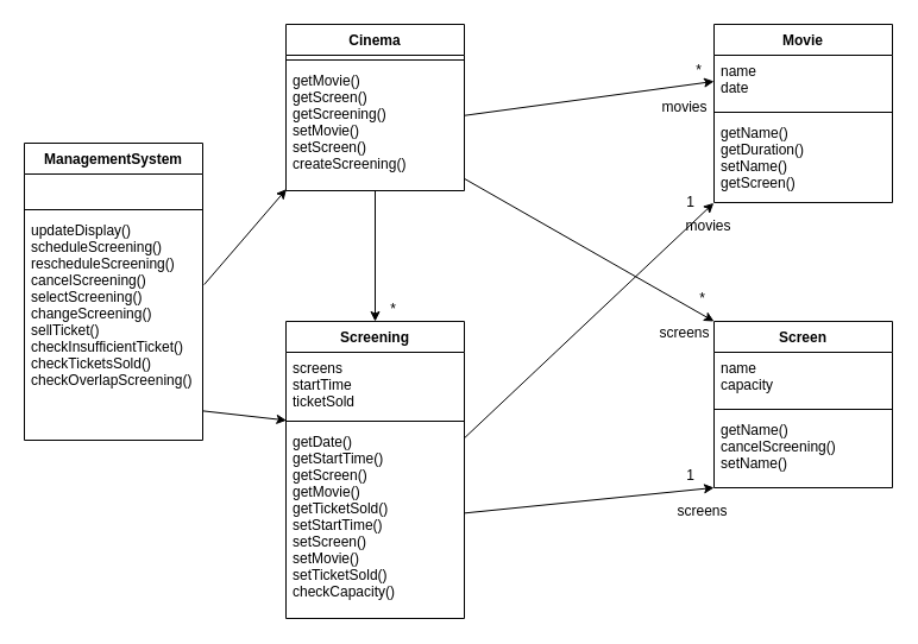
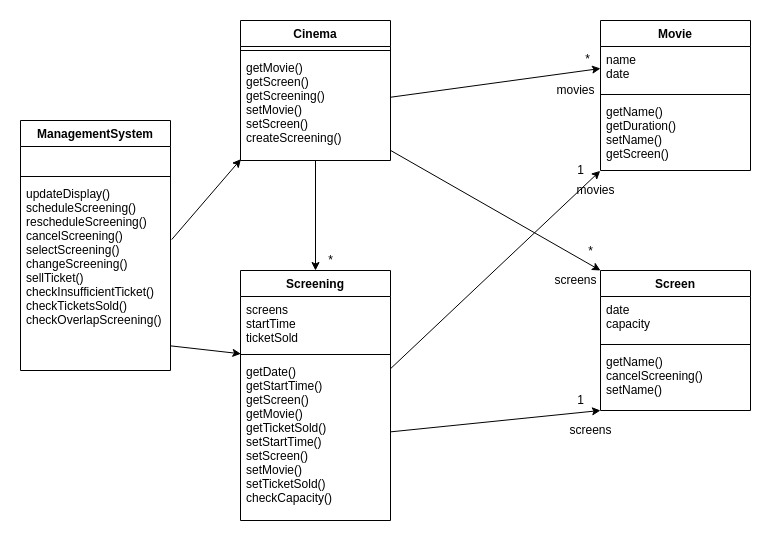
  <mxCell id="0" />
  <mxCell id="1" parent="0" />
  <mxCell id="2" value="ManagementSystem" style="swimlane;fontStyle=1;align=center;verticalAlign=top;childLayout=stackLayout;horizontal=1;startSize=26;horizontalStack=0;resizeParent=1;resizeParentMax=0;resizeLast=0;collapsible=1;marginBottom=0;" parent="1" vertex="1"><mxGeometry x="20" y="120" width="150" height="250" as="geometry" /></mxCell>
  <mxCell id="3" value="  " style="text;strokeColor=none;fillColor=none;align=left;verticalAlign=top;spacingLeft=4;spacingRight=4;overflow=hidden;rotatable=0;points=[[0,0.5],[1,0.5]];portConstraint=eastwest;" parent="2" vertex="1"><mxGeometry y="26" width="150" height="26" as="geometry" /></mxCell>
  <mxCell id="4" value="" style="line;strokeWidth=1;fillColor=none;align=left;verticalAlign=middle;spacingTop=-1;spacingLeft=3;spacingRight=3;rotatable=0;labelPosition=right;points=[];portConstraint=eastwest;" parent="2" vertex="1"><mxGeometry y="52" width="150" height="8" as="geometry" /></mxCell>
  <mxCell id="5" value="updateDisplay()&#10;scheduleScreening()&#10;rescheduleScreening()&#10;cancelScreening()&#10;selectScreening()&#10;changeScreening()&#10;sellTicket()&#10;checkInsufficientTicket()&#10;checkTicketsSold()&#10;checkOverlapScreening()" style="text;strokeColor=none;fillColor=none;align=left;verticalAlign=top;spacingLeft=4;spacingRight=4;overflow=hidden;rotatable=0;points=[[0,0.5],[1,0.5]];portConstraint=eastwest;labelBackgroundColor=#ffffff;" parent="2" vertex="1"><mxGeometry y="60" width="150" height="190" as="geometry" /></mxCell>
  <mxCell id="6" value="Screening" style="swimlane;fontStyle=1;align=center;verticalAlign=top;childLayout=stackLayout;horizontal=1;startSize=26;horizontalStack=0;resizeParent=1;resizeParentMax=0;resizeLast=0;collapsible=1;marginBottom=0;" parent="1" vertex="1"><mxGeometry x="240" y="270" width="150" height="250" as="geometry" /></mxCell>
  <mxCell id="7" value="screens&#10;startTime&#10;ticketSold" style="text;strokeColor=none;fillColor=none;align=left;verticalAlign=top;spacingLeft=4;spacingRight=4;overflow=hidden;rotatable=0;points=[[0,0.5],[1,0.5]];portConstraint=eastwest;" parent="6" vertex="1"><mxGeometry y="26" width="150" height="54" as="geometry" /></mxCell>
  <mxCell id="8" value="" style="line;strokeWidth=1;fillColor=none;align=left;verticalAlign=middle;spacingTop=-1;spacingLeft=3;spacingRight=3;rotatable=0;labelPosition=right;points=[];portConstraint=eastwest;" parent="6" vertex="1"><mxGeometry y="80" width="150" height="8" as="geometry" /></mxCell>
  <mxCell id="9" value="getDate()&#10;getStartTime()&#10;getScreen()&#10;getMovie()&#10;getTicketSold()&#10;setStartTime()&#10;setScreen()&#10;setMovie()&#10;setTicketSold()&#10;checkCapacity()" style="text;strokeColor=none;fillColor=none;align=left;verticalAlign=top;spacingLeft=4;spacingRight=4;overflow=hidden;rotatable=0;points=[[0,0.5],[1,0.5]];portConstraint=eastwest;" parent="6" vertex="1"><mxGeometry y="88" width="150" height="162" as="geometry" /></mxCell>
  <mxCell id="10" value="Movie" style="swimlane;fontStyle=1;align=center;verticalAlign=top;childLayout=stackLayout;horizontal=1;startSize=26;horizontalStack=0;resizeParent=1;resizeParentMax=0;resizeLast=0;collapsible=1;marginBottom=0;" parent="1" vertex="1"><mxGeometry x="600" y="20" width="150" height="150" as="geometry" /></mxCell>
  <mxCell id="11" value="name&#10;date" style="text;strokeColor=none;fillColor=none;align=left;verticalAlign=top;spacingLeft=4;spacingRight=4;overflow=hidden;rotatable=0;points=[[0,0.5],[1,0.5]];portConstraint=eastwest;" parent="10" vertex="1"><mxGeometry y="26" width="150" height="44" as="geometry" /></mxCell>
  <mxCell id="12" value="" style="line;strokeWidth=1;fillColor=none;align=left;verticalAlign=middle;spacingTop=-1;spacingLeft=3;spacingRight=3;rotatable=0;labelPosition=right;points=[];portConstraint=eastwest;" parent="10" vertex="1"><mxGeometry y="70" width="150" height="8" as="geometry" /></mxCell>
  <mxCell id="13" value="getName()&#10;getDuration()&#10;setName()&#10;getScreen()" style="text;strokeColor=none;fillColor=none;align=left;verticalAlign=top;spacingLeft=4;spacingRight=4;overflow=hidden;rotatable=0;points=[[0,0.5],[1,0.5]];portConstraint=eastwest;" parent="10" vertex="1"><mxGeometry y="78" width="150" height="72" as="geometry" /></mxCell>
  <mxCell id="14" value="Screen" style="swimlane;fontStyle=1;align=center;verticalAlign=top;childLayout=stackLayout;horizontal=1;startSize=26;horizontalStack=0;resizeParent=1;resizeParentMax=0;resizeLast=0;collapsible=1;marginBottom=0;" parent="1" vertex="1"><mxGeometry x="600" y="270" width="150" height="140" as="geometry" /></mxCell>
- <mxCell id="15" value="name&#10;capacity" style="text;strokeColor=none;fillColor=none;align=left;verticalAlign=top;spacingLeft=4;spacingRight=4;overflow=hidden;rotatable=0;points=[[0,0.5],[1,0.5]];portConstraint=eastwest;" parent="14" vertex="1"><mxGeometry y="26" width="150" height="44" as="geometry" /></mxCell>
+ <mxCell id="15" value="date&#10;capacity" style="text;strokeColor=none;fillColor=none;align=left;verticalAlign=top;spacingLeft=4;spacingRight=4;overflow=hidden;rotatable=0;points=[[0,0.5],[1,0.5]];portConstraint=eastwest;" parent="14" vertex="1"><mxGeometry y="26" width="150" height="44" as="geometry" /></mxCell>
  <mxCell id="16" value="" style="line;strokeWidth=1;fillColor=none;align=left;verticalAlign=middle;spacingTop=-1;spacingLeft=3;spacingRight=3;rotatable=0;labelPosition=right;points=[];portConstraint=eastwest;" parent="14" vertex="1"><mxGeometry y="70" width="150" height="8" as="geometry" /></mxCell>
  <mxCell id="17" value="getName()&#10;cancelScreening()&#10;setName()&#10;" style="text;strokeColor=none;fillColor=none;align=left;verticalAlign=top;spacingLeft=4;spacingRight=4;overflow=hidden;rotatable=0;points=[[0,0.5],[1,0.5]];portConstraint=eastwest;" parent="14" vertex="1"><mxGeometry y="78" width="150" height="62" as="geometry" /></mxCell>
  <mxCell id="18" style="rounded=0;orthogonalLoop=1;jettySize=auto;html=1;entryX=0.003;entryY=1.061;entryDx=0;entryDy=0;exitX=0.997;exitY=0.87;exitDx=0;exitDy=0;exitPerimeter=0;entryPerimeter=0;" parent="1" source="5" target="7" edge="1"><mxGeometry relative="1" as="geometry" /></mxCell>
  <mxCell id="19" value="Cinema" style="swimlane;fontStyle=1;align=center;verticalAlign=top;childLayout=stackLayout;horizontal=1;startSize=26;horizontalStack=0;resizeParent=1;resizeParentMax=0;resizeLast=0;collapsible=1;marginBottom=0;" parent="1" vertex="1"><mxGeometry x="240" y="20" width="150" height="140" as="geometry" /></mxCell>
  <mxCell id="20" value="" style="line;strokeWidth=1;fillColor=none;align=left;verticalAlign=middle;spacingTop=-1;spacingLeft=3;spacingRight=3;rotatable=0;labelPosition=right;points=[];portConstraint=eastwest;" parent="19" vertex="1"><mxGeometry y="26" width="150" height="8" as="geometry" /></mxCell>
  <mxCell id="21" value="getMovie()&#10;getScreen()&#10;getScreening()&#10;setMovie()&#10;setScreen()&#10;createScreening()&#10;" style="text;strokeColor=none;fillColor=none;align=left;verticalAlign=top;spacingLeft=4;spacingRight=4;overflow=hidden;rotatable=0;points=[[0,0.5],[1,0.5]];portConstraint=eastwest;" parent="19" vertex="1"><mxGeometry y="34" width="150" height="106" as="geometry" /></mxCell>
  <mxCell id="22" style="edgeStyle=none;rounded=0;orthogonalLoop=1;jettySize=auto;html=1;entryX=0.003;entryY=0.987;entryDx=0;entryDy=0;exitX=1.008;exitY=0.311;exitDx=0;exitDy=0;exitPerimeter=0;entryPerimeter=0;" parent="1" source="5" target="21" edge="1"><mxGeometry relative="1" as="geometry" /></mxCell>
  <mxCell id="23" style="edgeStyle=none;rounded=0;orthogonalLoop=1;jettySize=auto;html=1;entryX=0;entryY=0.5;entryDx=0;entryDy=0;" parent="1" source="21" target="11" edge="1"><mxGeometry relative="1" as="geometry" /></mxCell>
  <mxCell id="24" style="edgeStyle=none;rounded=0;orthogonalLoop=1;jettySize=auto;html=1;entryX=0;entryY=0;entryDx=0;entryDy=0;" parent="1" source="21" target="14" edge="1"><mxGeometry relative="1" as="geometry" /></mxCell>
  <mxCell id="25" style="edgeStyle=none;rounded=0;orthogonalLoop=1;jettySize=auto;html=1;entryX=-0.002;entryY=1.005;entryDx=0;entryDy=0;entryPerimeter=0;" parent="1" source="9" target="13" edge="1"><mxGeometry relative="1" as="geometry" /></mxCell>
  <mxCell id="26" style="edgeStyle=none;rounded=0;orthogonalLoop=1;jettySize=auto;html=1;entryX=0;entryY=1;entryDx=0;entryDy=0;entryPerimeter=0;" parent="1" source="9" target="17" edge="1"><mxGeometry relative="1" as="geometry" /></mxCell>
  <mxCell id="27" style="edgeStyle=none;rounded=0;orthogonalLoop=1;jettySize=auto;html=1;" parent="1" source="21" target="6" edge="1"><mxGeometry relative="1" as="geometry" /></mxCell>
  <mxCell id="28" value="*" style="text;html=1;align=center;verticalAlign=middle;resizable=0;points=[];autosize=1;" parent="1" vertex="1"><mxGeometry x="577" y="49" width="20" height="20" as="geometry" /></mxCell>
  <mxCell id="29" value="1" style="text;html=1;align=center;verticalAlign=middle;resizable=0;points=[];autosize=1;" parent="1" vertex="1"><mxGeometry x="570" y="160" width="20" height="20" as="geometry" /></mxCell>
  <mxCell id="30" value="*" style="text;html=1;align=center;verticalAlign=middle;resizable=0;points=[];autosize=1;" parent="1" vertex="1"><mxGeometry x="580" y="241" width="20" height="20" as="geometry" /></mxCell>
  <mxCell id="31" value="1" style="text;html=1;align=center;verticalAlign=middle;resizable=0;points=[];autosize=1;" parent="1" vertex="1"><mxGeometry x="570" y="390" width="20" height="20" as="geometry" /></mxCell>
  <mxCell id="32" value="*" style="text;html=1;align=center;verticalAlign=middle;resizable=0;points=[];autosize=1;" parent="1" vertex="1"><mxGeometry x="320" y="250" width="20" height="20" as="geometry" /></mxCell>
  <mxCell id="33" value="movies" style="text;html=1;align=center;verticalAlign=middle;resizable=0;points=[];autosize=1;strokeColor=none;fillColor=none;" parent="1" vertex="1"><mxGeometry x="570" y="180" width="50" height="20" as="geometry" /></mxCell>
  <mxCell id="34" value="movies" style="text;html=1;align=center;verticalAlign=middle;resizable=0;points=[];autosize=1;strokeColor=none;fillColor=none;" parent="1" vertex="1"><mxGeometry x="550" y="80" width="50" height="20" as="geometry" /></mxCell>
  <mxCell id="35" value="screens" style="text;html=1;align=center;verticalAlign=middle;resizable=0;points=[];autosize=1;strokeColor=none;fillColor=none;" parent="1" vertex="1"><mxGeometry x="560" y="420" width="60" height="20" as="geometry" /></mxCell>
  <mxCell id="36" value="screens" style="text;html=1;align=center;verticalAlign=middle;resizable=0;points=[];autosize=1;strokeColor=none;fillColor=none;" parent="1" vertex="1"><mxGeometry x="545" y="270" width="60" height="20" as="geometry" /></mxCell>
